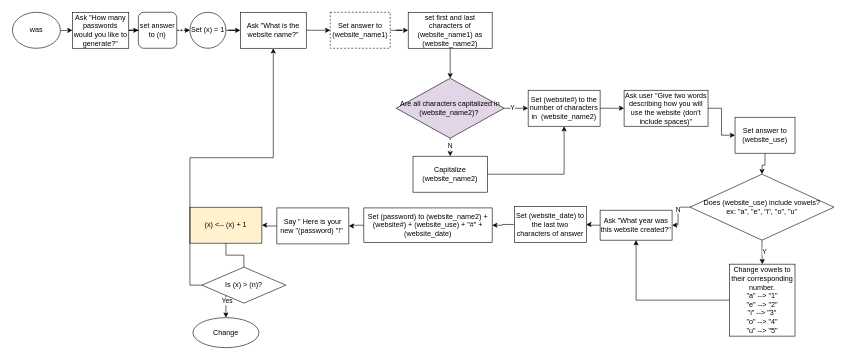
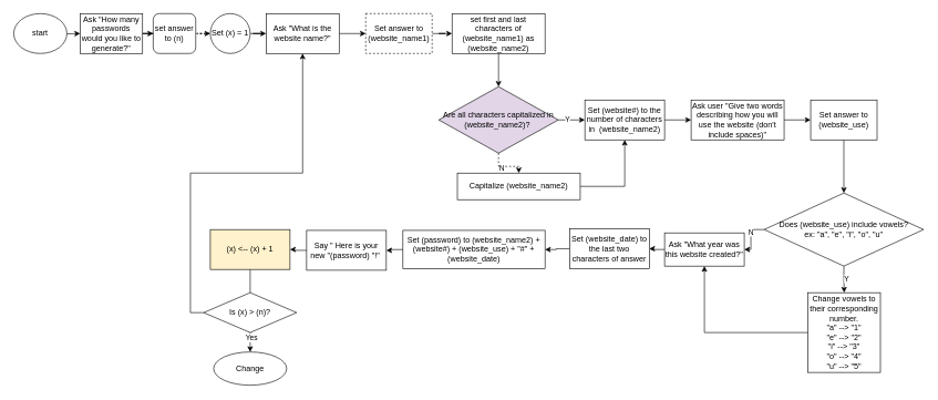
  <mxCell id="0" />
  <mxCell id="1" parent="0" />
  <mxCell id="2" value="" style="edgeStyle=orthogonalEdgeStyle;rounded=0;orthogonalLoop=1;jettySize=auto;html=1;" parent="1" target="39" edge="1"><mxGeometry relative="1" as="geometry"><mxPoint x="76" y="50" as="sourcePoint" /></mxGeometry></mxCell>
- <mxCell id="3" value="was" style="ellipse;whiteSpace=wrap;html=1;" parent="1" vertex="1"><mxGeometry x="20" y="20" width="80" height="60" as="geometry" /></mxCell>
+ <mxCell id="3" value="start" style="ellipse;whiteSpace=wrap;html=1;" parent="1" vertex="1"><mxGeometry x="20" y="20" width="80" height="60" as="geometry" /></mxCell>
  <mxCell id="4" style="edgeStyle=orthogonalEdgeStyle;rounded=0;orthogonalLoop=1;jettySize=auto;html=1;exitX=1;exitY=0.5;exitDx=0;exitDy=0;entryX=0;entryY=0.5;entryDx=0;entryDy=0;" parent="1" source="5" target="13" edge="1"><mxGeometry relative="1" as="geometry" /></mxCell>
  <mxCell id="5" value="Ask &quot;What is the website name?&quot;" style="whiteSpace=wrap;html=1;" parent="1" vertex="1"><mxGeometry x="400" y="20" width="110" height="60" as="geometry" /></mxCell>
  <mxCell id="6" value="" style="edgeStyle=orthogonalEdgeStyle;rounded=0;orthogonalLoop=1;jettySize=auto;html=1;" parent="1" source="7" target="18" edge="1"><mxGeometry relative="1" as="geometry" /></mxCell>
  <mxCell id="7" value="set first and last characters of (website_name1) as (website_name2)" style="whiteSpace=wrap;html=1;" parent="1" vertex="1"><mxGeometry x="680" y="20" width="140" height="60" as="geometry" /></mxCell>
  <mxCell id="8" style="edgeStyle=orthogonalEdgeStyle;rounded=0;orthogonalLoop=1;jettySize=auto;html=1;entryX=0.5;entryY=1;entryDx=0;entryDy=0;" parent="1" source="9" target="11" edge="1"><mxGeometry relative="1" as="geometry" /></mxCell>
- <mxCell id="9" value="Capitalize (website_name2)" style="whiteSpace=wrap;html=1;" parent="1" vertex="1"><mxGeometry x="688" y="260" width="124" height="60" as="geometry" /></mxCell>
+ <mxCell id="9" value="Capitalize (website_name2)" style="whiteSpace=wrap;html=1;" parent="1" vertex="1"><mxGeometry x="688" y="260" width="185" height="40" as="geometry" /></mxCell>
  <mxCell id="10" value="" style="edgeStyle=orthogonalEdgeStyle;rounded=0;orthogonalLoop=1;jettySize=auto;html=1;" parent="1" source="11" target="20" edge="1"><mxGeometry relative="1" as="geometry" /></mxCell>
  <mxCell id="11" value="Set (website#) to the number of characters in&amp;nbsp; (website_name2)" style="whiteSpace=wrap;html=1;" parent="1" vertex="1"><mxGeometry x="880" y="150" width="120" height="60" as="geometry" /></mxCell>
  <mxCell id="12" value="" style="edgeStyle=orthogonalEdgeStyle;rounded=0;orthogonalLoop=1;jettySize=auto;html=1;" parent="1" source="13" target="7" edge="1"><mxGeometry relative="1" as="geometry" /></mxCell>
  <mxCell id="13" value="Set answer to (website_name1)" style="whiteSpace=wrap;html=1;dashed=1;" parent="1" vertex="1"><mxGeometry x="550" y="20" width="100" height="60" as="geometry" /></mxCell>
  <mxCell id="14" value="" style="edgeStyle=orthogonalEdgeStyle;rounded=0;orthogonalLoop=1;jettySize=auto;html=1;" parent="1" source="18" target="11" edge="1"><mxGeometry relative="1" as="geometry" /></mxCell>
  <mxCell id="15" value="Y" style="edgeLabel;html=1;align=center;verticalAlign=middle;resizable=0;points=[];" parent="14" vertex="1" connectable="0"><mxGeometry x="-0.37" y="1" relative="1" as="geometry"><mxPoint as="offset" /></mxGeometry></mxCell>
  <mxCell id="16" style="edgeStyle=orthogonalEdgeStyle;rounded=0;orthogonalLoop=1;jettySize=auto;html=1;exitX=0.5;exitY=1;exitDx=0;exitDy=0;entryX=0.5;entryY=0;entryDx=0;entryDy=0;dashed=1;" parent="1" source="18" target="9" edge="1"><mxGeometry relative="1" as="geometry" /></mxCell>
  <mxCell id="17" value="N" style="edgeLabel;html=1;align=center;verticalAlign=middle;resizable=0;points=[];" parent="16" vertex="1" connectable="0"><mxGeometry x="-0.207" y="-1" relative="1" as="geometry"><mxPoint as="offset" /></mxGeometry></mxCell>
  <mxCell id="18" value="Are all characters capitalized in (website_name2)?&amp;nbsp;" style="rhombus;whiteSpace=wrap;html=1;fillColor=#e1d5e7;" parent="1" vertex="1"><mxGeometry x="660" y="130" width="180" height="100" as="geometry" /></mxCell>
  <mxCell id="19" value="" style="edgeStyle=orthogonalEdgeStyle;rounded=0;orthogonalLoop=1;jettySize=auto;html=1;" parent="1" source="20" target="22" edge="1"><mxGeometry relative="1" as="geometry" /></mxCell>
  <mxCell id="20" value="Ask user &quot;Give two words describing how you will use the website (don't include spaces)&quot;" style="whiteSpace=wrap;html=1;" parent="1" vertex="1"><mxGeometry x="1040" y="150" width="140" height="60" as="geometry" /></mxCell>
  <mxCell id="21" value="" style="edgeStyle=orthogonalEdgeStyle;rounded=0;orthogonalLoop=1;jettySize=auto;html=1;" parent="1" source="22" target="27" edge="1"><mxGeometry relative="1" as="geometry" /></mxCell>
- <mxCell id="22" value="Set answer to (website_use)" style="whiteSpace=wrap;html=1;" parent="1" vertex="1"><mxGeometry x="1225" y="195" width="100" height="60" as="geometry" /></mxCell>
+ <mxCell id="22" value="Set answer to (website_use)" style="whiteSpace=wrap;html=1;" parent="1" vertex="1"><mxGeometry x="1220" y="150" width="100" height="60" as="geometry" /></mxCell>
  <mxCell id="23" value="" style="edgeStyle=orthogonalEdgeStyle;rounded=0;orthogonalLoop=1;jettySize=auto;html=1;" parent="1" source="27" target="31" edge="1"><mxGeometry relative="1" as="geometry" /></mxCell>
  <mxCell id="24" value="Y" style="edgeLabel;html=1;align=center;verticalAlign=middle;resizable=0;points=[];" parent="23" vertex="1" connectable="0"><mxGeometry x="-0.104" y="3" relative="1" as="geometry"><mxPoint as="offset" /></mxGeometry></mxCell>
  <mxCell id="25" value="" style="edgeStyle=orthogonalEdgeStyle;rounded=0;orthogonalLoop=1;jettySize=auto;html=1;" parent="1" source="27" target="29" edge="1"><mxGeometry relative="1" as="geometry" /></mxCell>
  <mxCell id="26" value="N" style="edgeLabel;html=1;align=center;verticalAlign=middle;resizable=0;points=[];" parent="25" vertex="1" connectable="0"><mxGeometry x="-0.248" y="-1" relative="1" as="geometry"><mxPoint as="offset" /></mxGeometry></mxCell>
  <mxCell id="27" value="Does (website_use) include vowels?&lt;br&gt;ex: &quot;a&quot;, &quot;e&quot;, &quot;i&quot;, &quot;o&quot;, &quot;u&quot;" style="rhombus;whiteSpace=wrap;html=1;" parent="1" vertex="1"><mxGeometry x="1150" y="290" width="240" height="110" as="geometry" /></mxCell>
  <mxCell id="28" value="" style="edgeStyle=orthogonalEdgeStyle;rounded=0;orthogonalLoop=1;jettySize=auto;html=1;" parent="1" source="29" target="33" edge="1"><mxGeometry relative="1" as="geometry" /></mxCell>
  <mxCell id="29" value="Ask &quot;What year was this website created?&quot;" style="whiteSpace=wrap;html=1;" parent="1" vertex="1"><mxGeometry x="1000" y="350" width="120" height="50" as="geometry" /></mxCell>
  <mxCell id="30" style="edgeStyle=orthogonalEdgeStyle;rounded=0;orthogonalLoop=1;jettySize=auto;html=1;entryX=0.5;entryY=1;entryDx=0;entryDy=0;" parent="1" source="31" target="29" edge="1"><mxGeometry relative="1" as="geometry"><mxPoint x="1040" y="515" as="targetPoint" /></mxGeometry></mxCell>
  <mxCell id="31" value="Change vowels to their corresponding number.&lt;br&gt;&quot;a&quot; --&amp;gt; &quot;1&quot;&lt;br&gt;&quot;e&quot; --&amp;gt; &quot;2&quot;&lt;br&gt;&quot;i&quot; --&amp;gt; &quot;3&quot;&lt;br&gt;&quot;o&quot; --&amp;gt; &quot;4&quot;&lt;br&gt;&quot;u&quot; --&amp;gt; &quot;5&quot;" style="whiteSpace=wrap;html=1;" parent="1" vertex="1"><mxGeometry x="1216" y="440" width="109" height="120" as="geometry" /></mxCell>
  <mxCell id="32" value="" style="edgeStyle=orthogonalEdgeStyle;rounded=0;orthogonalLoop=1;jettySize=auto;html=1;" parent="1" source="33" target="35" edge="1"><mxGeometry relative="1" as="geometry" /></mxCell>
  <mxCell id="33" value="Set (website_date) to the last two characters of answer" style="whiteSpace=wrap;html=1;" parent="1" vertex="1"><mxGeometry x="857" y="343.75" width="120" height="60" as="geometry" /></mxCell>
  <mxCell id="34" value="" style="edgeStyle=orthogonalEdgeStyle;rounded=0;orthogonalLoop=1;jettySize=auto;html=1;" parent="1" source="35" target="37" edge="1"><mxGeometry relative="1" as="geometry" /></mxCell>
  <mxCell id="35" value="Set (password) to (website_name2) + (website#) + (website_use) + &quot;#&quot; + (website_date)" style="whiteSpace=wrap;html=1;" parent="1" vertex="1"><mxGeometry x="606" y="346.25" width="214" height="57.5" as="geometry" /></mxCell>
  <mxCell id="36" value="" style="edgeStyle=orthogonalEdgeStyle;rounded=0;orthogonalLoop=1;jettySize=auto;html=1;" parent="1" source="37" target="43" edge="1"><mxGeometry relative="1" as="geometry" /></mxCell>
  <mxCell id="37" value="Say &quot; Here is your new &quot;(password) &quot;!&quot;&amp;nbsp;" style="whiteSpace=wrap;html=1;" parent="1" vertex="1"><mxGeometry x="461" y="346.25" width="120" height="60" as="geometry" /></mxCell>
  <mxCell id="38" value="" style="edgeStyle=orthogonalEdgeStyle;rounded=0;orthogonalLoop=1;jettySize=auto;html=1;" parent="1" source="39" target="41" edge="1"><mxGeometry relative="1" as="geometry" /></mxCell>
  <mxCell id="39" value="Ask &quot;How many passwords would you like to generate?&quot;" style="whiteSpace=wrap;html=1;" parent="1" vertex="1"><mxGeometry x="120" y="20" width="94" height="60" as="geometry" /></mxCell>
  <mxCell id="40" value="" style="edgeStyle=orthogonalEdgeStyle;rounded=0;orthogonalLoop=1;jettySize=auto;html=1;dashed=1;" parent="1" source="41" target="50" edge="1"><mxGeometry relative="1" as="geometry" /></mxCell>
  <mxCell id="41" value="set answer to (n)" style="whiteSpace=wrap;html=1;rounded=1;" parent="1" vertex="1"><mxGeometry x="230" y="20" width="64" height="60" as="geometry" /></mxCell>
  <mxCell id="42" style="edgeStyle=orthogonalEdgeStyle;rounded=0;orthogonalLoop=1;jettySize=auto;html=1;exitX=0.5;exitY=1;exitDx=0;exitDy=0;entryX=0.5;entryY=0;entryDx=0;entryDy=0;endArrow=none;" parent="1" source="43" target="47" edge="1"><mxGeometry relative="1" as="geometry" /></mxCell>
  <mxCell id="43" value="(x) &amp;lt;-- (x) + 1" style="rounded=0;whiteSpace=wrap;html=1;fillColor=#fff2cc;" parent="1" vertex="1"><mxGeometry x="316" y="345" width="120" height="60" as="geometry" /></mxCell>
  <mxCell id="44" value="" style="edgeStyle=orthogonalEdgeStyle;rounded=0;orthogonalLoop=1;jettySize=auto;html=1;" parent="1" source="47" edge="1"><mxGeometry relative="1" as="geometry"><mxPoint x="376" y="529.25" as="targetPoint" /><Array as="points"><mxPoint x="376" y="489.25" /><mxPoint x="376" y="489.25" /></Array></mxGeometry></mxCell>
  <mxCell id="45" value="Yes" style="edgeLabel;html=1;align=center;verticalAlign=middle;resizable=0;points=[];" parent="44" vertex="1" connectable="0"><mxGeometry x="-0.436" y="1" relative="1" as="geometry"><mxPoint y="-1" as="offset" /></mxGeometry></mxCell>
  <mxCell id="46" style="edgeStyle=orthogonalEdgeStyle;rounded=0;orthogonalLoop=1;jettySize=auto;html=1;exitX=0;exitY=0.5;exitDx=0;exitDy=0;entryX=0.5;entryY=1;entryDx=0;entryDy=0;" parent="1" source="47" target="5" edge="1"><mxGeometry relative="1" as="geometry" /></mxCell>
- <mxCell id="47" value="Is (x) &amp;gt; (n)?" style="rhombus;whiteSpace=wrap;html=1;" parent="1" vertex="1"><mxGeometry x="336" y="445" width="140" height="60" as="geometry" /></mxCell>
+ <mxCell id="47" value="Is (x) &amp;gt; (n)?" style="rhombus;whiteSpace=wrap;html=1;" parent="1" vertex="1"><mxGeometry x="306" y="440" width="140" height="60" as="geometry" /></mxCell>
  <mxCell id="48" value="Change" style="ellipse;whiteSpace=wrap;html=1;" parent="1" vertex="1"><mxGeometry x="321" y="529.25" width="110" height="50" as="geometry" /></mxCell>
  <mxCell id="49" value="" style="edgeStyle=orthogonalEdgeStyle;rounded=0;orthogonalLoop=1;jettySize=auto;html=1;" parent="1" source="50" target="5" edge="1"><mxGeometry relative="1" as="geometry" /></mxCell>
  <mxCell id="50" value="Set (x) = 1" style="ellipse;whiteSpace=wrap;html=1;" parent="1" vertex="1"><mxGeometry x="316" y="20" width="60" height="60" as="geometry" /></mxCell>
